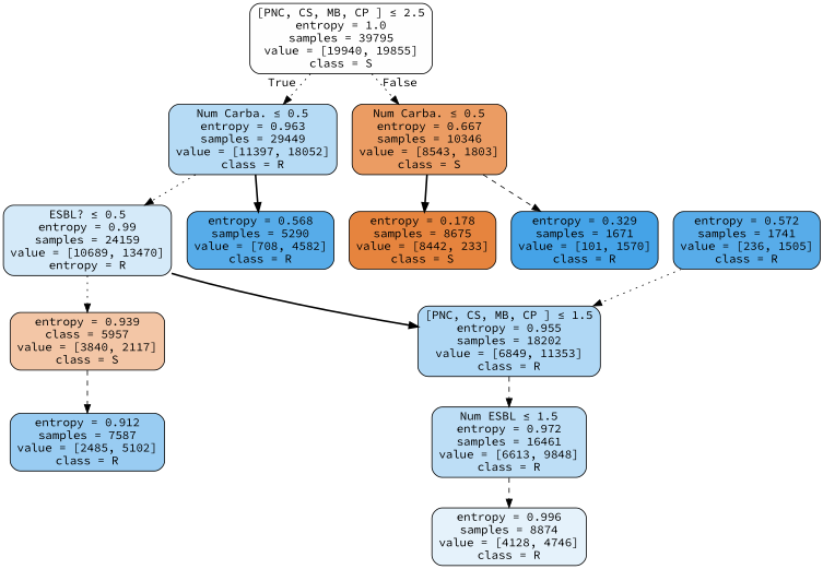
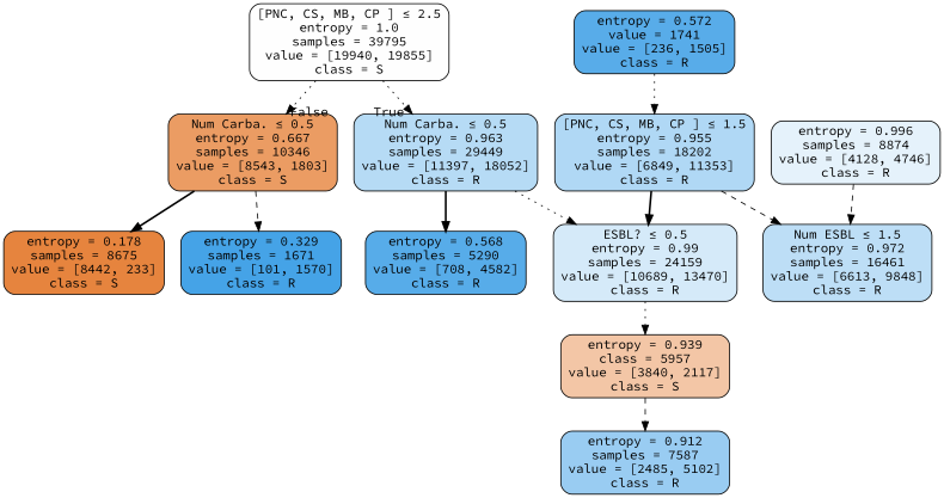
  digraph {
    fontname="Source Code Pro"
    node [color=black fontname="Source Code Pro" shape=box style="filled, rounded"]
    edge [fontname="Source Code Pro" style=dotted]
    n1 [fillcolor="#e5813901" label=<[PNC, CS, MB, CP ] &le; 2.5<br/>entropy = 1.0<br/>samples = 39795<br/>value = [19940, 19855]<br/>class = S>]
    n2 [fillcolor="#399de55e" label=<Num Carba. &le; 0.5<br/>entropy = 0.963<br/>samples = 29449<br/>value = [11397, 18052]<br/>class = R>]
    n3 [fillcolor="#e58139c9" label=<Num Carba. &le; 0.5<br/>entropy = 0.667<br/>samples = 10346<br/>value = [8543, 1803]<br/>class = S>]
-   n4 [fillcolor="#399de535" label=<ESBL? &le; 0.5<br/>entropy = 0.99<br/>samples = 24159<br/>value = [10689, 13470]<br/>entropy = R>]
+   n4 [fillcolor="#399de535" label=<ESBL? &le; 0.5<br/>entropy = 0.99<br/>samples = 24159<br/>value = [10689, 13470]<br/>class = R>]
    n5 [fillcolor="#399de5d8" label=<entropy = 0.568<br/>samples = 5290<br/>value = [708, 4582]<br/>class = R>]
    n6 [fillcolor="#e58139f8" label=<entropy = 0.178<br/>samples = 8675<br/>value = [8442, 233]<br/>class = S>]
    n7 [fillcolor="#399de5ef" label=<entropy = 0.329<br/>samples = 1671<br/>value = [101, 1570]<br/>class = R>]
    n8 [fillcolor="#e5813972" label=<entropy = 0.939<br/>class = 5957<br/>value = [3840, 2117]<br/>class = S>]
    n9 [fillcolor="#399de565" label=<[PNC, CS, MB, CP ] &le; 1.5<br/>entropy = 0.955<br/>samples = 18202<br/>value = [6849, 11353]<br/>class = R>]
    n10 [fillcolor="#399de583" label=<entropy = 0.912<br/>samples = 7587<br/>value = [2485, 5102]<br/>class = R>]
    n11 [fillcolor="#399de554" label=<Num ESBL &le; 1.5<br/>entropy = 0.972<br/>samples = 16461<br/>value = [6613, 9848]<br/>class = R>]
    n12 [fillcolor="#399de521" label=<entropy = 0.996<br/>samples = 8874<br/>value = [4128, 4746]<br/>class = R>]
-   n13 [fillcolor="#399de5d7" label=<entropy = 0.572<br/>samples = 1741<br/>value = [236, 1505]<br/>class = R>]
+   n13 [fillcolor="#399de5d7" label=<entropy = 0.572<br/>value = 1741<br/>value = [236, 1505]<br/>class = R>]
    n1 -> n2 [headlabel=True labelangle=45 labeldistance=2.5]
    n1 -> n3 [headlabel=False labelangle=-45 labeldistance=2.5]
    n2 -> n4
    n2 -> n5 [style=bold]
    n3 -> n6 [style=bold]
    n3 -> n7 [style=dashed]
    n4 -> n8
-   n4 -> n9 [style=bold]
+   n9 -> n4 [style=bold]
    n8 -> n10 [style=dashed]
    n9 -> n11 [style=dashed]
-   n11 -> n12 [style=dashed]
+   n12 -> n11 [style=dashed]
    n13 -> n9
  }
